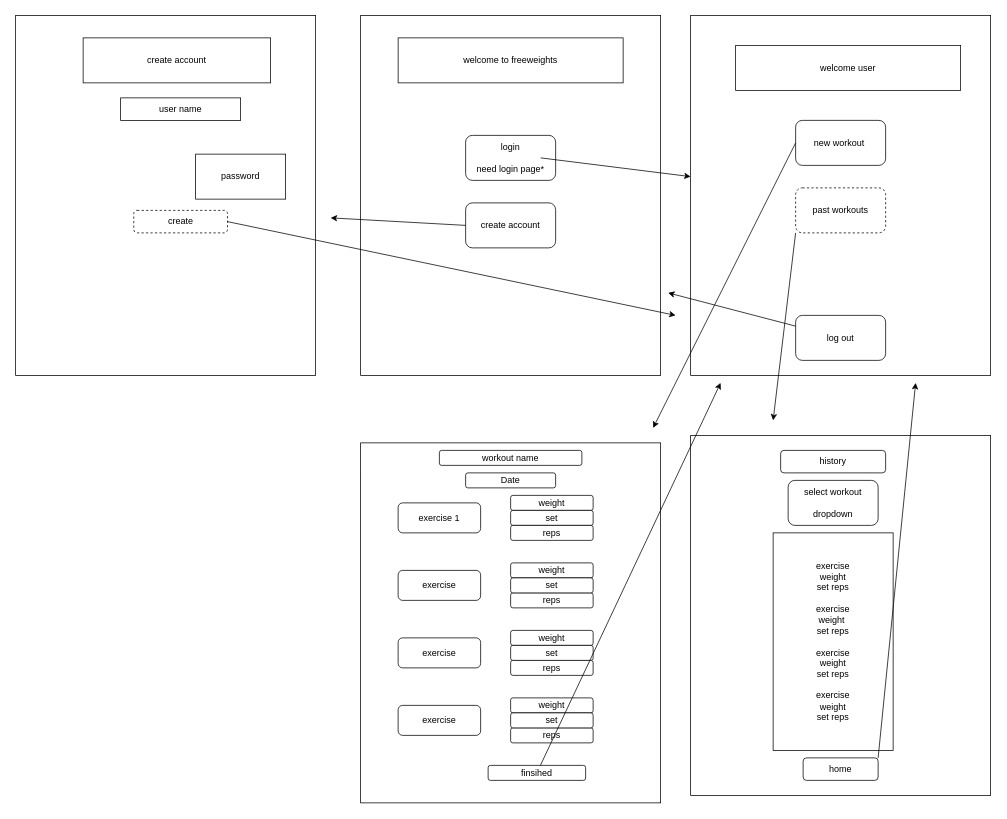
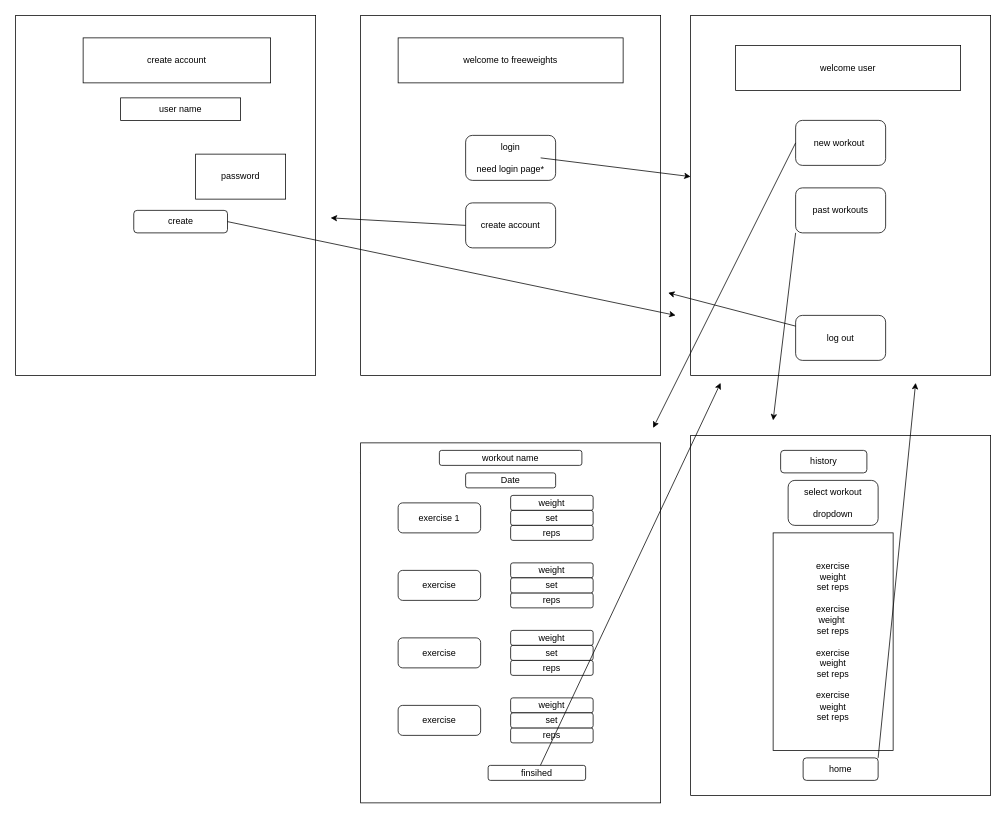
  <mxCell id="0" />
  <mxCell id="1" parent="0" />
  <mxCell id="2" value="" style="rounded=0;whiteSpace=wrap;html=1;" parent="1" vertex="1"><mxGeometry width="400" height="480" as="geometry" x="480" y="20" /></mxCell>
  <mxCell id="3" value="" style="rounded=0;whiteSpace=wrap;html=1;" parent="1" vertex="1"><mxGeometry x="920" width="400" height="480" as="geometry" y="20" /></mxCell>
  <mxCell id="4" value="" style="rounded=0;whiteSpace=wrap;html=1;" parent="1" vertex="1"><mxGeometry x="920" y="580" width="400" height="480" as="geometry" /></mxCell>
  <mxCell id="5" value="welcome to freeweights" style="rounded=0;whiteSpace=wrap;html=1;" parent="1" vertex="1"><mxGeometry x="530" y="50" width="300" height="60" as="geometry" /></mxCell>
  <mxCell id="6" value="welcome user" style="rounded=0;whiteSpace=wrap;html=1;" parent="1" vertex="1"><mxGeometry x="980" y="60" width="300" height="60" as="geometry" /></mxCell>
  <mxCell id="7" value="login&lt;br&gt;&lt;br&gt;need login page*" style="rounded=1;whiteSpace=wrap;html=1;" parent="1" vertex="1"><mxGeometry x="620" y="180" width="120" height="60" as="geometry" /></mxCell>
  <mxCell id="8" value="create account" style="rounded=1;whiteSpace=wrap;html=1;" parent="1" vertex="1"><mxGeometry x="620" y="270" width="120" height="60" as="geometry" /></mxCell>
  <mxCell id="9" value="new workout&amp;nbsp;" style="rounded=1;whiteSpace=wrap;html=1;" parent="1" vertex="1"><mxGeometry x="1060" y="160" width="120" height="60" as="geometry" /></mxCell>
  <mxCell id="10" value="log out" style="rounded=1;whiteSpace=wrap;html=1;" parent="1" vertex="1"><mxGeometry x="1060" y="420" width="120" height="60" as="geometry" /></mxCell>
- <mxCell id="11" value="past workouts" style="rounded=1;whiteSpace=wrap;html=1;dashed=1;" parent="1" vertex="1"><mxGeometry x="1060" y="250" width="120" height="60" as="geometry" /></mxCell>
+ <mxCell id="11" value="past workouts" style="rounded=1;whiteSpace=wrap;html=1;" parent="1" vertex="1"><mxGeometry x="1060" y="250" width="120" height="60" as="geometry" /></mxCell>
  <mxCell id="12" value="" style="endArrow=classic;html=1;rounded=0;" parent="1" target="3" edge="1"><mxGeometry width="50" height="50" relative="1" as="geometry"><mxPoint x="720" y="210" as="sourcePoint" /><mxPoint x="770" y="160" as="targetPoint" /></mxGeometry></mxCell>
  <mxCell id="13" value="" style="endArrow=none;html=1;rounded=0;" parent="1" target="14" edge="1"><mxGeometry width="50" height="50" relative="1" as="geometry"><mxPoint x="560" y="710" as="sourcePoint" /><mxPoint x="390" y="720" as="targetPoint" /></mxGeometry></mxCell>
  <mxCell id="14" value="" style="rounded=0;whiteSpace=wrap;html=1;" parent="1" vertex="1"><mxGeometry y="590" width="400" height="480" as="geometry" x="480" /></mxCell>
  <mxCell id="15" value="workout name" style="rounded=1;whiteSpace=wrap;html=1;" parent="1" vertex="1"><mxGeometry x="585" y="600" width="190" height="20" as="geometry" /></mxCell>
  <mxCell id="16" value="Date" style="rounded=1;whiteSpace=wrap;html=1;" parent="1" vertex="1"><mxGeometry x="620" y="630" width="120" height="20" as="geometry" /></mxCell>
  <mxCell id="17" value="exercise 1" style="rounded=1;whiteSpace=wrap;html=1;" parent="1" vertex="1"><mxGeometry x="530" y="670" width="110" height="40" as="geometry" /></mxCell>
  <mxCell id="18" value="weight" style="rounded=1;whiteSpace=wrap;html=1;" parent="1" vertex="1"><mxGeometry x="680" y="660" width="110" height="20" as="geometry" /></mxCell>
  <mxCell id="19" value="set" style="rounded=1;whiteSpace=wrap;html=1;" parent="1" vertex="1"><mxGeometry x="680" y="680" width="110" height="20" as="geometry" /></mxCell>
  <mxCell id="20" value="reps" style="rounded=1;whiteSpace=wrap;html=1;" parent="1" vertex="1"><mxGeometry x="680" y="700" width="110" height="20" as="geometry" /></mxCell>
  <mxCell id="21" value="exercise" style="rounded=1;whiteSpace=wrap;html=1;" parent="1" vertex="1"><mxGeometry x="530" y="760" width="110" height="40" as="geometry" /></mxCell>
  <mxCell id="22" value="weight" style="rounded=1;whiteSpace=wrap;html=1;" parent="1" vertex="1"><mxGeometry x="680" y="750" width="110" height="20" as="geometry" /></mxCell>
  <mxCell id="23" value="reps" style="rounded=1;whiteSpace=wrap;html=1;" parent="1" vertex="1"><mxGeometry x="680" y="790" width="110" height="20" as="geometry" /></mxCell>
  <mxCell id="24" value="set" style="rounded=1;whiteSpace=wrap;html=1;" parent="1" vertex="1"><mxGeometry x="680" y="770" width="110" height="20" as="geometry" /></mxCell>
  <mxCell id="25" value="exercise" style="rounded=1;whiteSpace=wrap;html=1;" parent="1" vertex="1"><mxGeometry x="530" y="850" width="110" height="40" as="geometry" /></mxCell>
  <mxCell id="26" value="weight" style="rounded=1;whiteSpace=wrap;html=1;" parent="1" vertex="1"><mxGeometry x="680" y="840" width="110" height="20" as="geometry" /></mxCell>
  <mxCell id="27" value="reps" style="rounded=1;whiteSpace=wrap;html=1;" parent="1" vertex="1"><mxGeometry x="680" y="880" width="110" height="20" as="geometry" /></mxCell>
  <mxCell id="28" value="set" style="rounded=1;whiteSpace=wrap;html=1;" parent="1" vertex="1"><mxGeometry x="680" y="860" width="110" height="20" as="geometry" /></mxCell>
  <mxCell id="29" value="exercise" style="rounded=1;whiteSpace=wrap;html=1;" parent="1" vertex="1"><mxGeometry x="530" y="940" width="110" height="40" as="geometry" /></mxCell>
  <mxCell id="30" value="weight" style="rounded=1;whiteSpace=wrap;html=1;" parent="1" vertex="1"><mxGeometry x="680" y="930" width="110" height="20" as="geometry" /></mxCell>
  <mxCell id="31" value="reps" style="rounded=1;whiteSpace=wrap;html=1;" parent="1" vertex="1"><mxGeometry x="680" y="970" width="110" height="20" as="geometry" /></mxCell>
  <mxCell id="32" value="set" style="rounded=1;whiteSpace=wrap;html=1;" parent="1" vertex="1"><mxGeometry x="680" y="950" width="110" height="20" as="geometry" /></mxCell>
  <mxCell id="33" value="" style="endArrow=classic;html=1;rounded=0;exitX=0;exitY=0.5;exitDx=0;exitDy=0;" parent="1" source="9" edge="1"><mxGeometry width="50" height="50" relative="1" as="geometry"><mxPoint x="880" y="420" as="sourcePoint" /><mxPoint x="870" y="570" as="targetPoint" /></mxGeometry></mxCell>
  <mxCell id="34" value="" style="endArrow=classic;html=1;rounded=0;" parent="1" source="10" edge="1"><mxGeometry width="50" height="50" relative="1" as="geometry"><mxPoint x="880" y="420" as="sourcePoint" /><mxPoint x="890" y="390" as="targetPoint" /></mxGeometry></mxCell>
  <mxCell id="35" value="finsihed" style="rounded=1;whiteSpace=wrap;html=1;" parent="1" vertex="1"><mxGeometry x="650" y="1020" width="130" height="20" as="geometry" /></mxCell>
  <mxCell id="36" value="" style="endArrow=classic;html=1;rounded=0;" parent="1" source="35" edge="1"><mxGeometry width="50" height="50" relative="1" as="geometry"><mxPoint x="880" y="790" as="sourcePoint" /><mxPoint x="960" y="510" as="targetPoint" /></mxGeometry></mxCell>
- <mxCell id="37" value="history" style="rounded=1;whiteSpace=wrap;html=1;" parent="1" vertex="1"><mxGeometry x="1040" y="600" width="140" height="30" as="geometry" /></mxCell>
+ <mxCell id="37" value="history" style="rounded=1;whiteSpace=wrap;html=1;" parent="1" vertex="1"><mxGeometry x="1040" y="600" width="115" height="30" as="geometry" /></mxCell>
  <mxCell id="38" value="select workout&lt;br&gt;&lt;br&gt;dropdown" style="rounded=1;whiteSpace=wrap;html=1;" parent="1" vertex="1"><mxGeometry x="1050" y="640" width="120" height="60" as="geometry" /></mxCell>
  <mxCell id="39" value="exercise&lt;br&gt;weight&lt;br&gt;set reps&lt;br&gt;&lt;br&gt;exercise&lt;br&gt;weight&amp;nbsp;&lt;br&gt;set reps&lt;br&gt;&lt;br&gt;exercise&lt;br&gt;weight&lt;br&gt;set reps&lt;br&gt;&lt;br&gt;exercise&lt;br&gt;weight&lt;br&gt;set reps" style="rounded=0;whiteSpace=wrap;html=1;" parent="1" vertex="1"><mxGeometry x="1030" y="710" width="160" height="290" as="geometry" /></mxCell>
  <mxCell id="40" value="home" style="rounded=1;whiteSpace=wrap;html=1;" parent="1" vertex="1"><mxGeometry x="1070" y="1010" width="100" height="30" as="geometry" /></mxCell>
  <mxCell id="41" value="" style="endArrow=classic;html=1;rounded=0;exitX=1;exitY=0;exitDx=0;exitDy=0;" parent="1" source="40" edge="1"><mxGeometry width="50" height="50" relative="1" as="geometry"><mxPoint x="880" y="970" as="sourcePoint" /><mxPoint x="1220" y="510" as="targetPoint" /></mxGeometry></mxCell>
  <mxCell id="42" value="" style="endArrow=classic;html=1;rounded=0;exitX=0;exitY=1;exitDx=0;exitDy=0;" parent="1" source="11" edge="1"><mxGeometry width="50" height="50" relative="1" as="geometry"><mxPoint x="880" y="650" as="sourcePoint" /><mxPoint x="1030" y="560" as="targetPoint" /></mxGeometry></mxCell>
  <mxCell id="43" value="" style="rounded=0;whiteSpace=wrap;html=1;" parent="1" vertex="1"><mxGeometry x="20" width="400" height="480" as="geometry" y="20" /></mxCell>
  <mxCell id="44" value="create account" style="rounded=0;whiteSpace=wrap;html=1;" parent="1" vertex="1"><mxGeometry x="110" y="50" width="250" height="60" as="geometry" /></mxCell>
  <mxCell id="45" value="user name" style="rounded=0;whiteSpace=wrap;html=1;" parent="1" vertex="1"><mxGeometry x="160" y="130" width="160" height="30" as="geometry" /></mxCell>
  <mxCell id="46" value="password" style="rounded=0;whiteSpace=wrap;html=1;" parent="1" vertex="1"><mxGeometry x="260" y="205" width="120" height="60" as="geometry" /></mxCell>
- <mxCell id="47" value="create" style="rounded=1;whiteSpace=wrap;html=1;dashed=1;" parent="1" vertex="1"><mxGeometry x="177.5" y="280" width="125" height="30" as="geometry" /></mxCell>
+ <mxCell id="47" value="create" style="rounded=1;whiteSpace=wrap;html=1;" parent="1" vertex="1"><mxGeometry x="177.5" y="280" width="125" height="30" as="geometry" /></mxCell>
  <mxCell id="48" value="" style="endArrow=classic;html=1;rounded=0;exitX=0;exitY=0.5;exitDx=0;exitDy=0;" parent="1" source="8" edge="1"><mxGeometry width="50" height="50" relative="1" as="geometry"><mxPoint x="880" y="480" as="sourcePoint" /><mxPoint x="440" y="290" as="targetPoint" /></mxGeometry></mxCell>
  <mxCell id="49" value="" style="endArrow=classic;html=1;rounded=0;exitX=1;exitY=0.5;exitDx=0;exitDy=0;" parent="1" source="47" edge="1"><mxGeometry width="50" height="50" relative="1" as="geometry"><mxPoint x="880" y="480" as="sourcePoint" /><mxPoint x="900" y="420" as="targetPoint" /></mxGeometry></mxCell>
